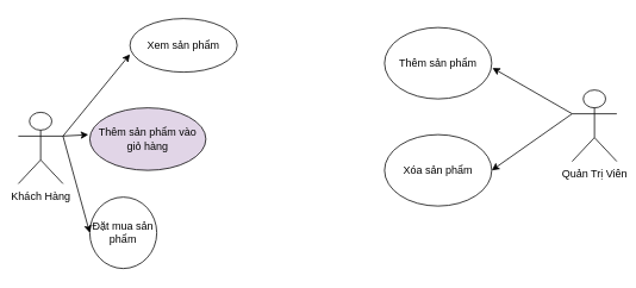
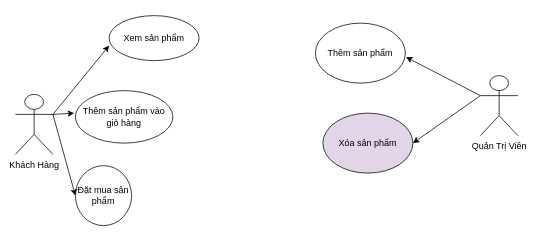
  <mxCell id="0" />
  <mxCell id="1" parent="0" />
  <mxCell id="2" value="Khách Hàng" style="shape=umlActor;verticalLabelPosition=bottom;verticalAlign=top;html=1;outlineConnect=0;" vertex="1" parent="1"><mxGeometry x="20" y="125" width="50" height="80" as="geometry" /></mxCell>
  <mxCell id="3" value="Xem sản phẩm" style="ellipse;whiteSpace=wrap;html=1;" vertex="1" parent="1"><mxGeometry x="145" y="20" width="120" height="60" as="geometry" /></mxCell>
- <mxCell id="4" value="Thêm sản phẩm vào giỏ hàng" style="ellipse;whiteSpace=wrap;html=1;fillColor=#e1d5e7;" vertex="1" parent="1"><mxGeometry x="100" y="120" width="130" height="70" as="geometry" /></mxCell>
+ <mxCell id="4" value="Thêm sản phẩm vào giỏ hàng" style="ellipse;whiteSpace=wrap;html=1;" vertex="1" parent="1"><mxGeometry x="100" y="120" width="130" height="70" as="geometry" /></mxCell>
  <mxCell id="5" value="Đặt mua sản phẩm" style="ellipse;whiteSpace=wrap;html=1;" vertex="1" parent="1"><mxGeometry x="100" y="220" width="75" height="80" as="geometry" /></mxCell>
  <mxCell id="6" value="Quản Trị Viên" style="shape=umlActor;verticalLabelPosition=bottom;verticalAlign=top;html=1;outlineConnect=0;" vertex="1" parent="1"><mxGeometry x="640" y="100" width="50" height="80" as="geometry" /></mxCell>
- <mxCell id="7" value="Thêm sản phẩm" style="ellipse;whiteSpace=wrap;html=1;" vertex="1" parent="1"><mxGeometry x="430" y="30" width="120" height="80" as="geometry" /></mxCell>
- <mxCell id="8" value="Xóa sản phẩm" style="ellipse;whiteSpace=wrap;html=1;" vertex="1" parent="1"><mxGeometry x="430" y="150" width="120" height="80" as="geometry" /></mxCell>
+ <mxCell id="7" value="Thêm sản phẩm" style="ellipse;whiteSpace=wrap;html=1;" vertex="1" parent="1"><mxGeometry x="420" y="30" width="120" height="80" as="geometry" /></mxCell>
+ <mxCell id="8" value="Xóa sản phẩm" style="ellipse;whiteSpace=wrap;html=1;fillColor=#e1d5e7;" vertex="1" parent="1"><mxGeometry x="430" y="150" width="120" height="80" as="geometry" /></mxCell>
  <mxCell id="9" value="" style="endArrow=classic;html=1;rounded=0;entryX=0;entryY=0.667;entryDx=0;entryDy=0;entryPerimeter=0;exitX=1;exitY=0.333;exitDx=0;exitDy=0;exitPerimeter=0;" edge="1" parent="1" source="2" target="3"><mxGeometry width="50" height="50" relative="1" as="geometry"><mxPoint x="260" y="160" as="sourcePoint" /><mxPoint x="310" y="110" as="targetPoint" /></mxGeometry></mxCell>
  <mxCell id="10" value="" style="endArrow=classic;html=1;rounded=0;exitX=1;exitY=0.333;exitDx=0;exitDy=0;exitPerimeter=0;entryX=-0.012;entryY=0.43;entryDx=0;entryDy=0;entryPerimeter=0;" edge="1" parent="1" source="2" target="4"><mxGeometry width="50" height="50" relative="1" as="geometry"><mxPoint x="180" y="150" as="sourcePoint" /><mxPoint x="230" y="100" as="targetPoint" /></mxGeometry></mxCell>
  <mxCell id="11" value="" style="endArrow=classic;html=1;rounded=0;exitX=1;exitY=0.333;exitDx=0;exitDy=0;exitPerimeter=0;entryX=0;entryY=0.5;entryDx=0;entryDy=0;" edge="1" parent="1" source="2" target="5"><mxGeometry width="50" height="50" relative="1" as="geometry"><mxPoint x="180" y="140" as="sourcePoint" /><mxPoint x="230" y="90" as="targetPoint" /></mxGeometry></mxCell>
  <mxCell id="12" value="" style="endArrow=classic;html=1;rounded=0;exitX=0;exitY=0.333;exitDx=0;exitDy=0;exitPerimeter=0;entryX=1.007;entryY=0.566;entryDx=0;entryDy=0;entryPerimeter=0;" edge="1" parent="1" source="6" target="7"><mxGeometry width="50" height="50" relative="1" as="geometry"><mxPoint x="550" y="120" as="sourcePoint" /><mxPoint x="620.711" y="70" as="targetPoint" /></mxGeometry></mxCell>
  <mxCell id="13" value="" style="endArrow=classic;html=1;rounded=0;exitX=0;exitY=0.333;exitDx=0;exitDy=0;exitPerimeter=0;entryX=1;entryY=0.5;entryDx=0;entryDy=0;" edge="1" parent="1" source="6" target="8"><mxGeometry width="50" height="50" relative="1" as="geometry"><mxPoint x="500" y="150" as="sourcePoint" /><mxPoint x="550" y="100" as="targetPoint" /></mxGeometry></mxCell>
